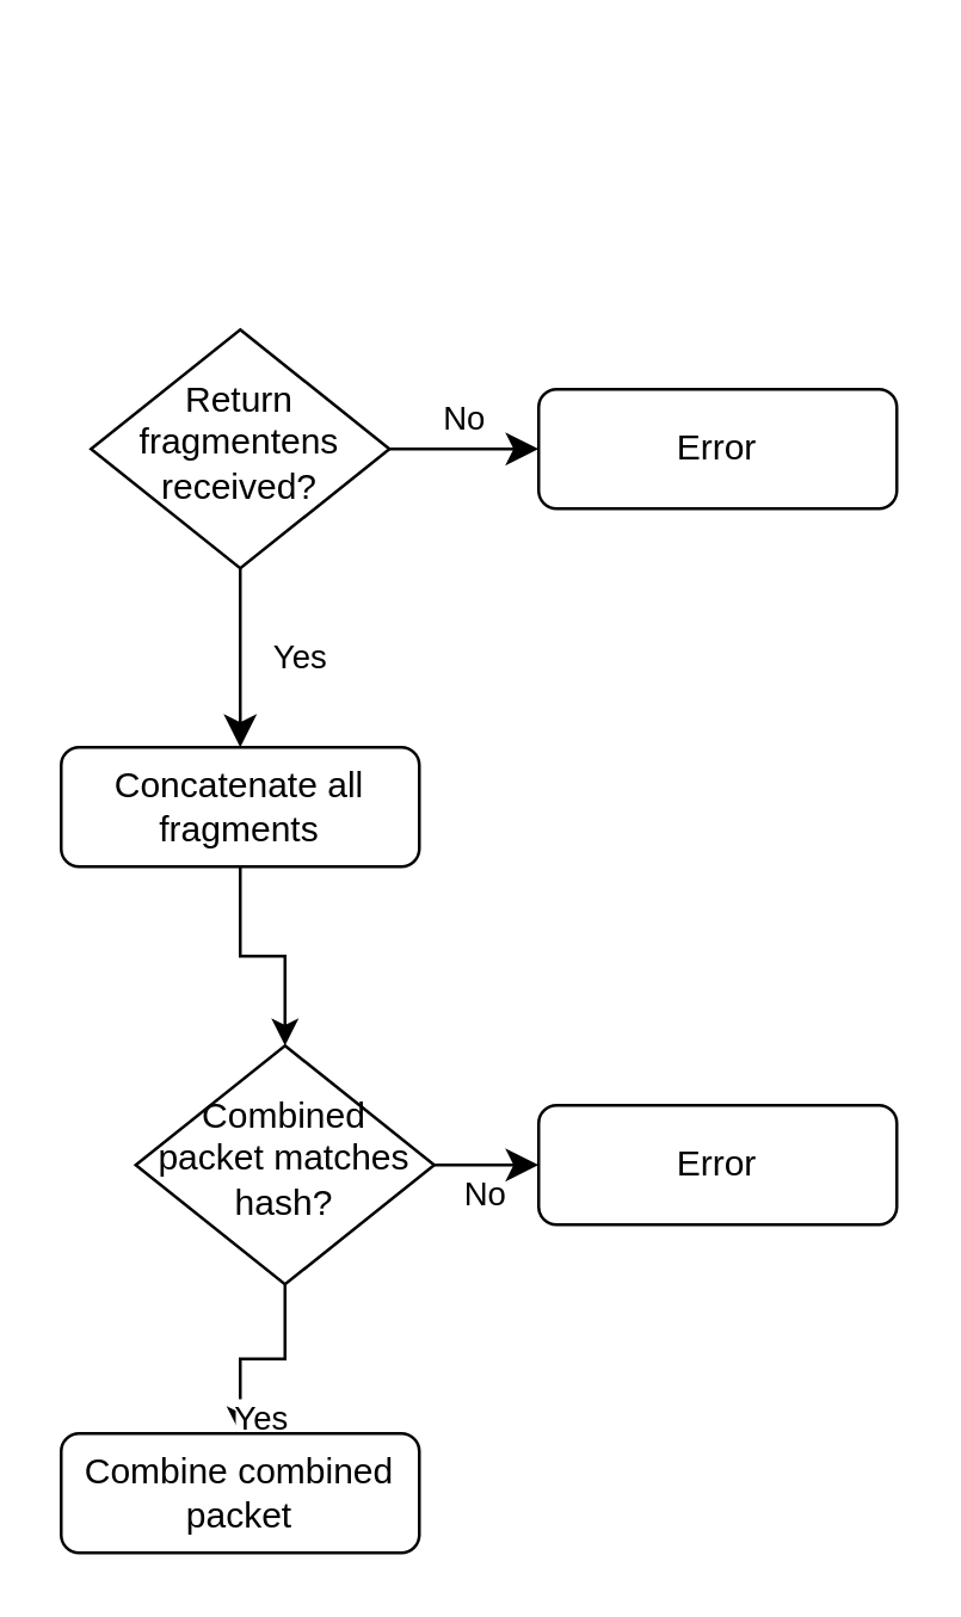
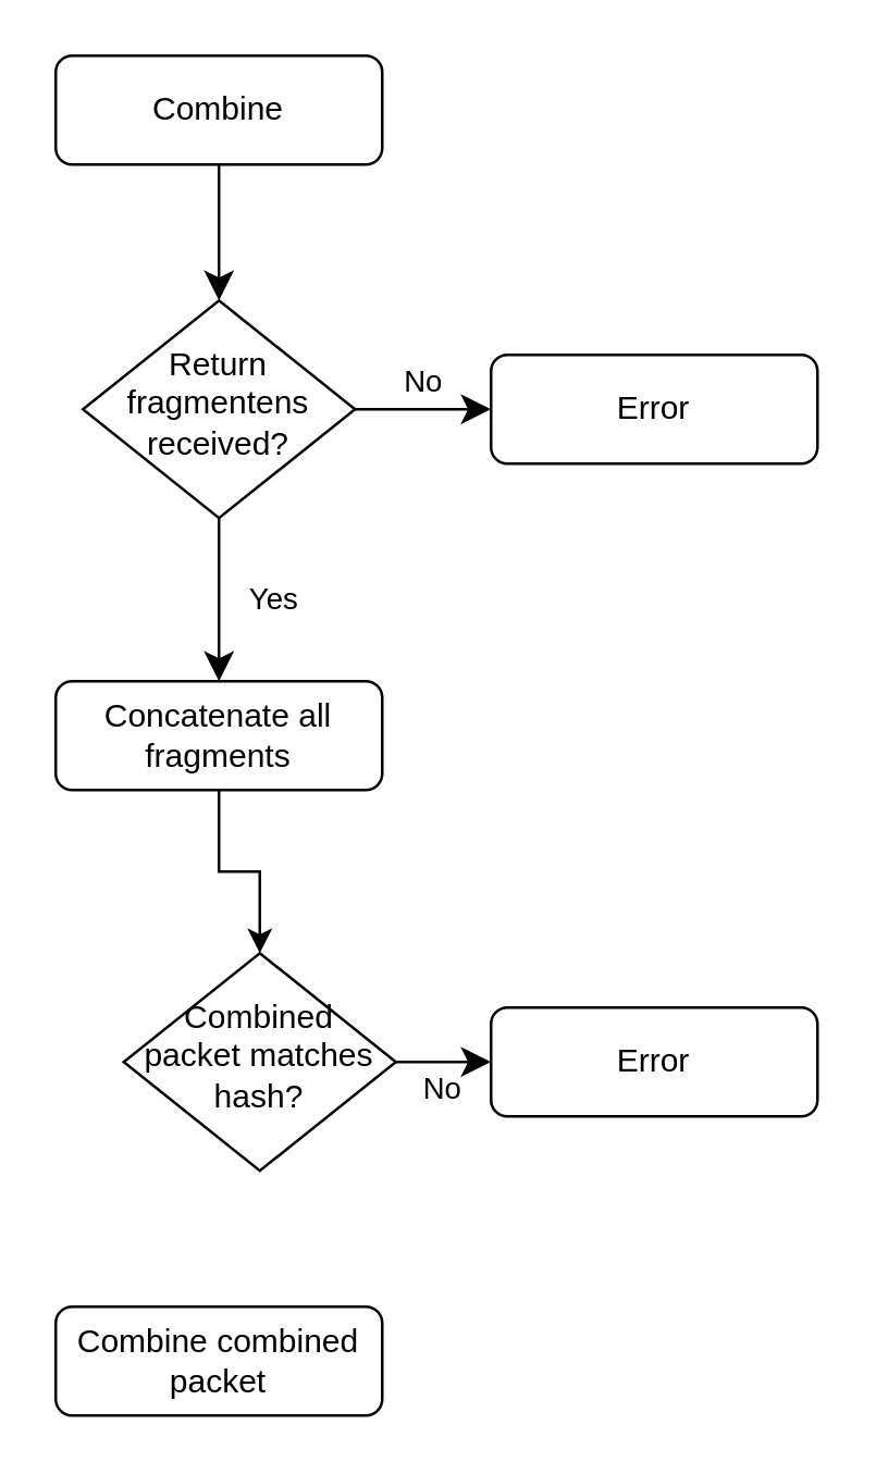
  <mxCell id="0" />
  <mxCell id="1" parent="0" />
+ <mxCell id="2" value="" style="rounded=0;html=1;jettySize=auto;orthogonalLoop=1;fontSize=11;endArrow=classic;endFill=1;endSize=8;strokeWidth=1;shadow=0;labelBackgroundColor=none;edgeStyle=orthogonalEdgeStyle;" edge="1" parent="1" source="3" target="6"><mxGeometry relative="1" as="geometry" /></mxCell>
+ <mxCell id="3" value="Combine" style="rounded=1;whiteSpace=wrap;html=1;fontSize=12;glass=0;strokeWidth=1;shadow=0;" vertex="1" parent="1"><mxGeometry x="20" y="20" width="120" height="40" as="geometry" /></mxCell>
  <mxCell id="4" value="Yes" style="rounded=0;html=1;jettySize=auto;orthogonalLoop=1;fontSize=11;endArrow=classic;endFill=1;endSize=8;strokeWidth=1;shadow=0;labelBackgroundColor=none;edgeStyle=orthogonalEdgeStyle;entryX=0.5;entryY=0;entryDx=0;entryDy=0;" edge="1" parent="1" source="6" target="9"><mxGeometry y="20" relative="1" as="geometry"><mxPoint as="offset" /><mxPoint x="80" y="230" as="targetPoint" /></mxGeometry></mxCell>
  <mxCell id="5" value="No" style="edgeStyle=orthogonalEdgeStyle;rounded=0;html=1;jettySize=auto;orthogonalLoop=1;fontSize=11;endArrow=classic;endFill=1;endSize=8;strokeWidth=1;shadow=0;labelBackgroundColor=none;" edge="1" parent="1" source="6" target="7"><mxGeometry y="10" relative="1" as="geometry"><mxPoint as="offset" /></mxGeometry></mxCell>
  <mxCell id="6" value="Return fragmentens received?" style="rhombus;whiteSpace=wrap;html=1;shadow=0;fontFamily=Helvetica;fontSize=12;align=center;strokeWidth=1;spacing=6;spacingTop=-4;" vertex="1" parent="1"><mxGeometry x="30" y="110" width="100" height="80" as="geometry" /></mxCell>
  <mxCell id="7" value="Error" style="rounded=1;whiteSpace=wrap;html=1;fontSize=12;glass=0;strokeWidth=1;shadow=0;" vertex="1" parent="1"><mxGeometry x="180" y="130" width="120" height="40" as="geometry" /></mxCell>
  <mxCell id="8" value="" style="edgeStyle=orthogonalEdgeStyle;rounded=0;orthogonalLoop=1;jettySize=auto;html=1;startArrow=none;startFill=0;endArrow=classic;endFill=1;exitX=0.5;exitY=1;exitDx=0;exitDy=0;" edge="1" parent="1" source="9" target="12"><mxGeometry y="20" relative="1" as="geometry"><mxPoint as="offset" /><mxPoint x="80" y="310" as="sourcePoint" /></mxGeometry></mxCell>
  <mxCell id="9" value="Concatenate all fragments" style="rounded=1;whiteSpace=wrap;html=1;fontSize=12;glass=0;strokeWidth=1;shadow=0;" vertex="1" parent="1"><mxGeometry x="20" y="250" width="120" height="40" as="geometry" /></mxCell>
  <mxCell id="10" value="No" style="edgeStyle=orthogonalEdgeStyle;rounded=0;html=1;jettySize=auto;orthogonalLoop=1;fontSize=11;endArrow=classic;endFill=1;endSize=8;strokeWidth=1;shadow=0;labelBackgroundColor=none;" edge="1" parent="1" source="12" target="13"><mxGeometry y="10" relative="1" as="geometry"><mxPoint as="offset" /></mxGeometry></mxCell>
- <mxCell id="11" value="Yes" style="edgeStyle=orthogonalEdgeStyle;rounded=0;orthogonalLoop=1;jettySize=auto;html=1;startArrow=none;startFill=0;endArrow=classic;endFill=1;entryX=0.5;entryY=0;entryDx=0;entryDy=0;" edge="1" parent="1" source="12" target="14"><mxGeometry y="20" relative="1" as="geometry"><mxPoint as="offset" /><mxPoint x="80" y="470" as="targetPoint" /></mxGeometry></mxCell>
  <mxCell id="12" value="Combined packet matches hash?" style="rhombus;whiteSpace=wrap;html=1;shadow=0;fontFamily=Helvetica;fontSize=12;align=center;strokeWidth=1;spacing=6;spacingTop=-4;" vertex="1" parent="1"><mxGeometry x="45" y="350" width="100" height="80" as="geometry" /></mxCell>
  <mxCell id="13" value="Error" style="rounded=1;whiteSpace=wrap;html=1;fontSize=12;glass=0;strokeWidth=1;shadow=0;" vertex="1" parent="1"><mxGeometry x="180" y="370" width="120" height="40" as="geometry" /></mxCell>
  <mxCell id="14" value="Combine combined packet" style="rounded=1;whiteSpace=wrap;html=1;fontSize=12;glass=0;strokeWidth=1;shadow=0;" vertex="1" parent="1"><mxGeometry x="20" y="480" width="120" height="40" as="geometry" /></mxCell>
